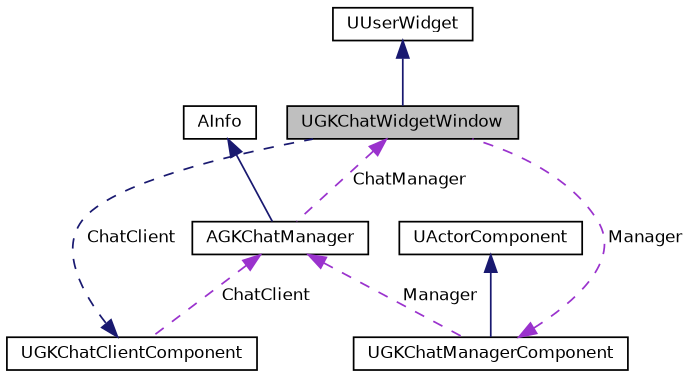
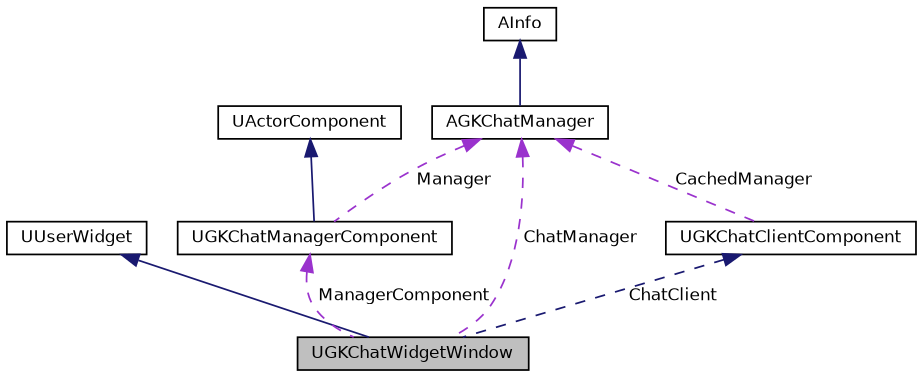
  digraph {
    node [color=black fillcolor=white fontname=Helvetica fontsize=10 shape=record style=filled]
    edge [color=midnightblue dir=back fontname=Helvetica fontsize=10 labelfontname=Helvetica labelfontsize=10 style=dashed]
    n1 [fillcolor=grey75 fontcolor=black height=0.2 label=UGKChatWidgetWindow width=0.4]
    n2 [height=0.2 label=UUserWidget width=0.4]
    n3 [height=0.2 label=UGKChatManagerComponent width=0.4]
    n4 [height=0.2 label=UActorComponent width=0.4]
    n5 [height=0.2 label=UGKChatClientComponent width=0.4]
    n6 [height=0.2 label=AGKChatManager width=0.4]
    n7 [height=0.2 label=AInfo width=0.4]
    n2 -> n1 [style=solid]
-   n3 -> n1 [color=darkorchid3 label=" Manager"]
+   n3 -> n1 [color=darkorchid3 label=" ManagerComponent"]
    n4 -> n3 [style=solid]
    n5 -> n1 [label=" ChatClient"]
-   n1 -> n6 [color=darkorchid3 label=" ChatManager"]
+   n6 -> n1 [color=darkorchid3 label=" ChatManager"]
    n6 -> n3 [color=darkorchid3 label=" Manager"]
-   n6 -> n5 [color=darkorchid3 label=" ChatClient"]
+   n6 -> n5 [color=darkorchid3 label=" CachedManager"]
    n7 -> n6 [style=solid]
  }
